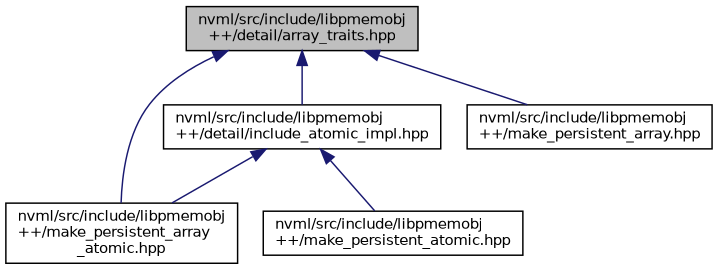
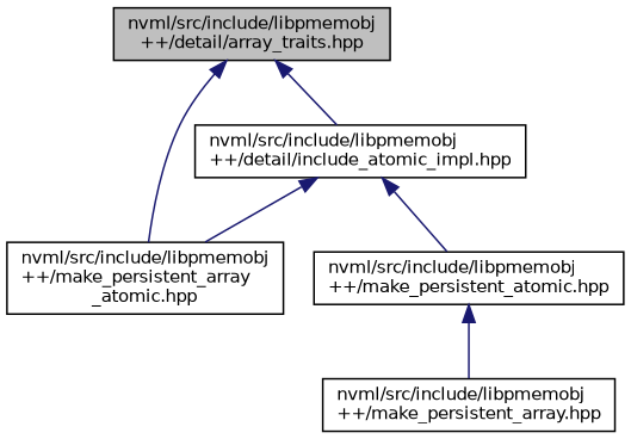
  digraph {
    node [color=black fillcolor=white fontname=Helvetica fontsize=10 shape=record style=filled]
    edge [color=midnightblue dir=back fontname=Helvetica fontsize=10 labelfontname=Helvetica labelfontsize=10 style=solid]
    n1 [fillcolor=grey75 fontcolor=black height=0.2 label="nvml/src/include/libpmemobj\l++/detail/array_traits.hpp" width=0.4]
    n2 [height=0.2 label="nvml/src/include/libpmemobj\l++/detail/include_atomic_impl.hpp" width=0.4]
    n3 [height=0.2 label="nvml/src/include/libpmemobj\l++/make_persistent_array\l_atomic.hpp" width=0.4]
    n4 [height=0.2 label="nvml/src/include/libpmemobj\l++/make_persistent_array.hpp" width=0.4]
    n5 [height=0.2 label="nvml/src/include/libpmemobj\l++/make_persistent_atomic.hpp" width=0.4]
    n1 -> n2
    n1 -> n3
-   n1 -> n4
+   n5 -> n4
    n2 -> n3
    n2 -> n5
  }
